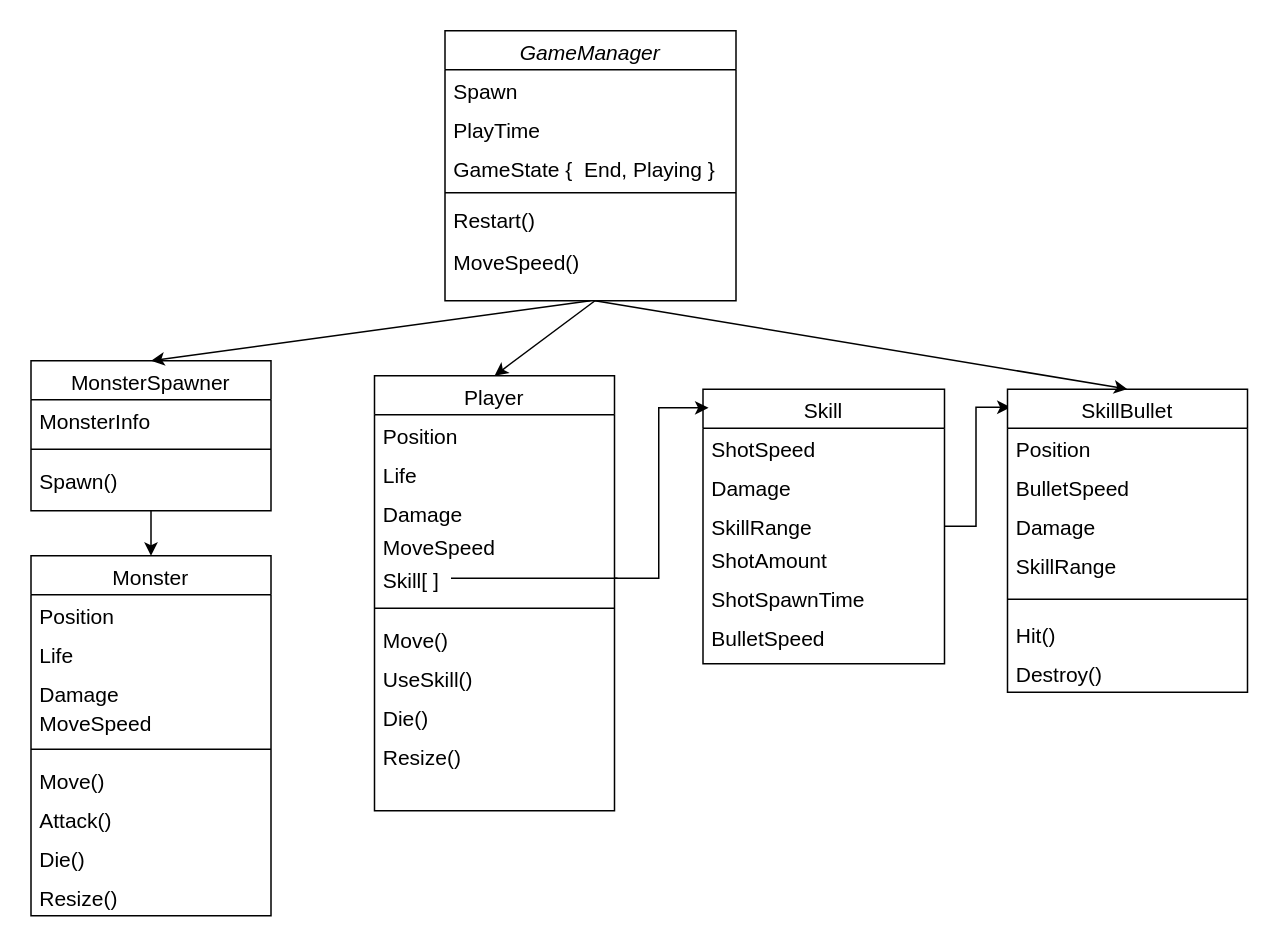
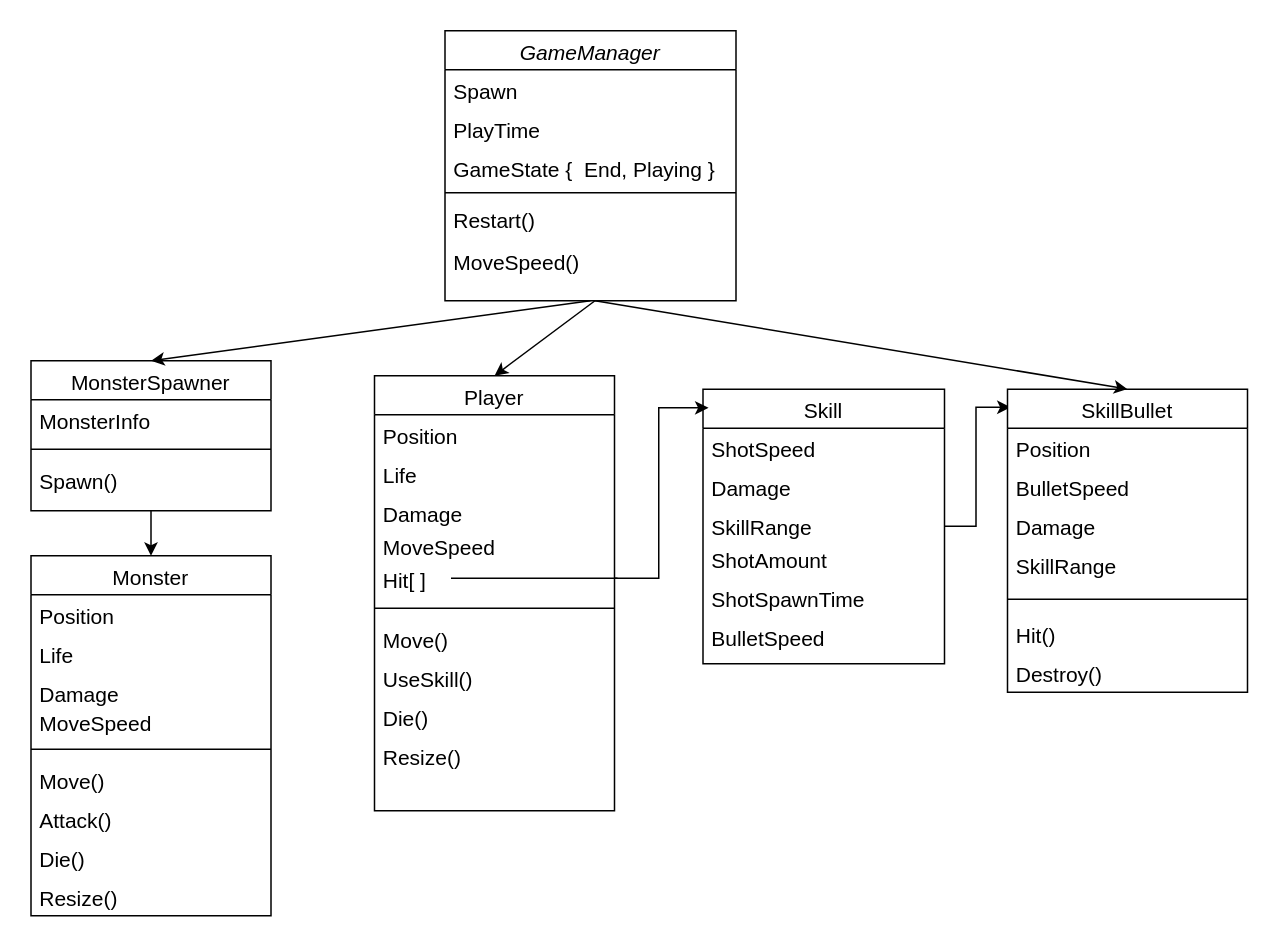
  <mxCell id="0" />
  <mxCell id="1" parent="0" />
  <mxCell id="2" value="GameManager" style="swimlane;fontStyle=2;align=center;verticalAlign=top;childLayout=stackLayout;horizontal=1;startSize=26;horizontalStack=0;resizeParent=1;resizeLast=0;collapsible=1;marginBottom=0;rounded=0;shadow=0;strokeWidth=1;fontSize=14;" vertex="1" parent="1"><mxGeometry x="296" y="20" width="194" height="180" as="geometry"><mxRectangle x="230" y="140" width="160" height="26" as="alternateBounds" /></mxGeometry></mxCell>
  <mxCell id="3" value="Spawn" style="text;align=left;verticalAlign=top;spacingLeft=4;spacingRight=4;overflow=hidden;rotatable=0;points=[[0,0.5],[1,0.5]];portConstraint=eastwest;fontSize=14;" vertex="1" parent="2"><mxGeometry y="26" width="194" height="26" as="geometry" /></mxCell>
  <mxCell id="4" value="PlayTime" style="text;align=left;verticalAlign=top;spacingLeft=4;spacingRight=4;overflow=hidden;rotatable=0;points=[[0,0.5],[1,0.5]];portConstraint=eastwest;rounded=0;shadow=0;html=0;fontSize=14;" vertex="1" parent="2"><mxGeometry y="52" width="194" height="26" as="geometry" /></mxCell>
  <mxCell id="5" value="GameState {  End, Playing }" style="text;align=left;verticalAlign=top;spacingLeft=4;spacingRight=4;overflow=hidden;rotatable=0;points=[[0,0.5],[1,0.5]];portConstraint=eastwest;rounded=0;shadow=0;html=0;fontSize=14;" vertex="1" parent="2"><mxGeometry y="78" width="194" height="26" as="geometry" /></mxCell>
  <mxCell id="6" value="" style="line;html=1;strokeWidth=1;align=left;verticalAlign=middle;spacingTop=-1;spacingLeft=3;spacingRight=3;rotatable=0;labelPosition=right;points=[];portConstraint=eastwest;fontSize=14;" vertex="1" parent="2"><mxGeometry y="104" width="194" height="8" as="geometry" /></mxCell>
  <mxCell id="7" value="Restart()" style="text;align=left;verticalAlign=top;spacingLeft=4;spacingRight=4;overflow=hidden;rotatable=0;points=[[0,0.5],[1,0.5]];portConstraint=eastwest;fontSize=14;" vertex="1" parent="2"><mxGeometry y="112" width="194" height="28" as="geometry" /></mxCell>
  <mxCell id="8" value="MoveSpeed()" style="text;align=left;verticalAlign=top;spacingLeft=4;spacingRight=4;overflow=hidden;rotatable=0;points=[[0,0.5],[1,0.5]];portConstraint=eastwest;fontSize=14;" vertex="1" parent="2"><mxGeometry y="140" width="194" height="28" as="geometry" /></mxCell>
  <mxCell id="9" value="Player" style="swimlane;fontStyle=0;align=center;verticalAlign=top;childLayout=stackLayout;horizontal=1;startSize=26;horizontalStack=0;resizeParent=1;resizeLast=0;collapsible=1;marginBottom=0;rounded=0;shadow=0;strokeWidth=1;fontSize=14;" vertex="1" parent="1"><mxGeometry x="249" y="250" width="160" height="289.92" as="geometry"><mxRectangle x="550" y="140" width="160" height="26" as="alternateBounds" /></mxGeometry></mxCell>
  <mxCell id="10" value="Position" style="text;align=left;verticalAlign=top;spacingLeft=4;spacingRight=4;overflow=hidden;rotatable=0;points=[[0,0.5],[1,0.5]];portConstraint=eastwest;fontSize=14;" vertex="1" parent="9"><mxGeometry y="26" width="160" height="26" as="geometry" /></mxCell>
  <mxCell id="11" value="Life" style="text;align=left;verticalAlign=top;spacingLeft=4;spacingRight=4;overflow=hidden;rotatable=0;points=[[0,0.5],[1,0.5]];portConstraint=eastwest;rounded=0;shadow=0;html=0;fontSize=14;" vertex="1" parent="9"><mxGeometry y="52" width="160" height="26" as="geometry" /></mxCell>
  <mxCell id="12" value="Damage" style="text;align=left;verticalAlign=top;spacingLeft=4;spacingRight=4;overflow=hidden;rotatable=0;points=[[0,0.5],[1,0.5]];portConstraint=eastwest;rounded=0;shadow=0;html=0;fontSize=14;" vertex="1" parent="9"><mxGeometry y="78" width="160" height="22" as="geometry" /></mxCell>
  <mxCell id="13" value="MoveSpeed" style="text;align=left;verticalAlign=top;spacingLeft=4;spacingRight=4;overflow=hidden;rotatable=0;points=[[0,0.5],[1,0.5]];portConstraint=eastwest;rounded=0;shadow=0;html=0;fontSize=14;" vertex="1" parent="9"><mxGeometry y="100" width="160" height="22" as="geometry" /></mxCell>
- <mxCell id="14" value="Skill[ ]" style="text;align=left;verticalAlign=top;spacingLeft=4;spacingRight=4;overflow=hidden;rotatable=0;points=[[0,0.5],[1,0.5]];portConstraint=eastwest;rounded=0;shadow=0;html=0;fontSize=14;" vertex="1" parent="9"><mxGeometry y="122" width="160" height="26" as="geometry" /></mxCell>
+ <mxCell id="14" value="Hit[ ]" style="text;align=left;verticalAlign=top;spacingLeft=4;spacingRight=4;overflow=hidden;rotatable=0;points=[[0,0.5],[1,0.5]];portConstraint=eastwest;rounded=0;shadow=0;html=0;fontSize=14;" vertex="1" parent="9"><mxGeometry y="122" width="160" height="26" as="geometry" /></mxCell>
  <mxCell id="15" value="" style="line;html=1;strokeWidth=1;align=left;verticalAlign=middle;spacingTop=-1;spacingLeft=3;spacingRight=3;rotatable=0;labelPosition=right;points=[];portConstraint=eastwest;fontSize=14;" vertex="1" parent="9"><mxGeometry y="148" width="160" height="14" as="geometry" /></mxCell>
  <mxCell id="16" value="Move()" style="text;align=left;verticalAlign=top;spacingLeft=4;spacingRight=4;overflow=hidden;rotatable=0;points=[[0,0.5],[1,0.5]];portConstraint=eastwest;fontSize=14;" vertex="1" parent="9"><mxGeometry y="162" width="160" height="26" as="geometry" /></mxCell>
  <mxCell id="17" value="UseSkill()" style="text;align=left;verticalAlign=top;spacingLeft=4;spacingRight=4;overflow=hidden;rotatable=0;points=[[0,0.5],[1,0.5]];portConstraint=eastwest;fontSize=14;" vertex="1" parent="9"><mxGeometry y="188" width="160" height="26" as="geometry" /></mxCell>
  <mxCell id="18" value="Die()" style="text;align=left;verticalAlign=top;spacingLeft=4;spacingRight=4;overflow=hidden;rotatable=0;points=[[0,0.5],[1,0.5]];portConstraint=eastwest;fontSize=14;" vertex="1" parent="9"><mxGeometry y="214" width="160" height="26" as="geometry" /></mxCell>
  <mxCell id="19" value="Resize()" style="text;align=left;verticalAlign=top;spacingLeft=4;spacingRight=4;overflow=hidden;rotatable=0;points=[[0,0.5],[1,0.5]];portConstraint=eastwest;fontSize=14;" vertex="1" parent="9"><mxGeometry y="240" width="160" height="26" as="geometry" /></mxCell>
  <mxCell id="20" value="Monster" style="swimlane;fontStyle=0;align=center;verticalAlign=top;childLayout=stackLayout;horizontal=1;startSize=26;horizontalStack=0;resizeParent=1;resizeLast=0;collapsible=1;marginBottom=0;rounded=0;shadow=0;strokeWidth=1;fontSize=14;" vertex="1" parent="1"><mxGeometry x="20" y="370" width="160" height="240" as="geometry"><mxRectangle x="550" y="140" width="160" height="26" as="alternateBounds" /></mxGeometry></mxCell>
  <mxCell id="21" value="Position" style="text;align=left;verticalAlign=top;spacingLeft=4;spacingRight=4;overflow=hidden;rotatable=0;points=[[0,0.5],[1,0.5]];portConstraint=eastwest;fontSize=14;" vertex="1" parent="20"><mxGeometry y="26" width="160" height="26" as="geometry" /></mxCell>
  <mxCell id="22" value="Life" style="text;align=left;verticalAlign=top;spacingLeft=4;spacingRight=4;overflow=hidden;rotatable=0;points=[[0,0.5],[1,0.5]];portConstraint=eastwest;rounded=0;shadow=0;html=0;fontSize=14;" vertex="1" parent="20"><mxGeometry y="52" width="160" height="26" as="geometry" /></mxCell>
  <mxCell id="23" value="Damage" style="text;align=left;verticalAlign=top;spacingLeft=4;spacingRight=4;overflow=hidden;rotatable=0;points=[[0,0.5],[1,0.5]];portConstraint=eastwest;rounded=0;shadow=0;html=0;fontSize=14;" vertex="1" parent="20"><mxGeometry y="78" width="160" height="22" as="geometry" /></mxCell>
  <mxCell id="24" value="MoveSpeed" style="text;align=left;verticalAlign=bottom;spacingLeft=4;spacingRight=4;overflow=hidden;rotatable=0;points=[[0,0.5],[1,0.5]];portConstraint=eastwest;rounded=0;shadow=0;html=0;fontSize=14;" vertex="1" parent="20"><mxGeometry y="100" width="160" height="22" as="geometry" /></mxCell>
  <mxCell id="25" value="" style="line;html=1;strokeWidth=1;align=left;verticalAlign=middle;spacingTop=-1;spacingLeft=3;spacingRight=3;rotatable=0;labelPosition=right;points=[];portConstraint=eastwest;fontSize=14;" vertex="1" parent="20"><mxGeometry y="122" width="160" height="14" as="geometry" /></mxCell>
  <mxCell id="26" value="Move()" style="text;align=left;verticalAlign=top;spacingLeft=4;spacingRight=4;overflow=hidden;rotatable=0;points=[[0,0.5],[1,0.5]];portConstraint=eastwest;fontSize=14;" vertex="1" parent="20"><mxGeometry y="136" width="160" height="26" as="geometry" /></mxCell>
  <mxCell id="27" value="Attack()" style="text;align=left;verticalAlign=top;spacingLeft=4;spacingRight=4;overflow=hidden;rotatable=0;points=[[0,0.5],[1,0.5]];portConstraint=eastwest;fontSize=14;" vertex="1" parent="20"><mxGeometry y="162" width="160" height="26" as="geometry" /></mxCell>
  <mxCell id="28" value="Die()" style="text;align=left;verticalAlign=top;spacingLeft=4;spacingRight=4;overflow=hidden;rotatable=0;points=[[0,0.5],[1,0.5]];portConstraint=eastwest;fontSize=14;" vertex="1" parent="20"><mxGeometry y="188" width="160" height="26" as="geometry" /></mxCell>
  <mxCell id="29" value="Resize()" style="text;align=left;verticalAlign=top;spacingLeft=4;spacingRight=4;overflow=hidden;rotatable=0;points=[[0,0.5],[1,0.5]];portConstraint=eastwest;fontSize=14;" vertex="1" parent="20"><mxGeometry y="214" width="160" height="26" as="geometry" /></mxCell>
  <mxCell id="30" value="MonsterSpawner" style="swimlane;fontStyle=0;align=center;verticalAlign=top;childLayout=stackLayout;horizontal=1;startSize=26;horizontalStack=0;resizeParent=1;resizeLast=0;collapsible=1;marginBottom=0;rounded=0;shadow=0;strokeWidth=1;fontSize=14;" vertex="1" parent="1"><mxGeometry x="20" y="240" width="160" height="100" as="geometry"><mxRectangle x="550" y="140" width="160" height="26" as="alternateBounds" /></mxGeometry></mxCell>
  <mxCell id="31" value="MonsterInfo" style="text;align=left;verticalAlign=top;spacingLeft=4;spacingRight=4;overflow=hidden;rotatable=0;points=[[0,0.5],[1,0.5]];portConstraint=eastwest;fontSize=14;" vertex="1" parent="30"><mxGeometry y="26" width="160" height="26" as="geometry" /></mxCell>
  <mxCell id="32" value="" style="line;html=1;strokeWidth=1;align=left;verticalAlign=middle;spacingTop=-1;spacingLeft=3;spacingRight=3;rotatable=0;labelPosition=right;points=[];portConstraint=eastwest;fontSize=14;" vertex="1" parent="30"><mxGeometry y="52" width="160" height="14" as="geometry" /></mxCell>
  <mxCell id="33" value="Spawn()" style="text;align=left;verticalAlign=top;spacingLeft=4;spacingRight=4;overflow=hidden;rotatable=0;points=[[0,0.5],[1,0.5]];portConstraint=eastwest;fontSize=14;" vertex="1" parent="30"><mxGeometry y="66" width="160" height="26" as="geometry" /></mxCell>
  <mxCell id="34" style="edgeStyle=orthogonalEdgeStyle;rounded=0;orthogonalLoop=1;jettySize=auto;html=1;entryX=0.013;entryY=0.06;entryDx=0;entryDy=0;fontSize=14;entryPerimeter=0;" edge="1" parent="1" source="35" target="41"><mxGeometry relative="1" as="geometry"><mxPoint x="672" y="340.92" as="targetPoint" /></mxGeometry></mxCell>
  <mxCell id="35" value="Skill" style="swimlane;fontStyle=0;align=center;verticalAlign=top;childLayout=stackLayout;horizontal=1;startSize=26;horizontalStack=0;resizeParent=1;resizeLast=0;collapsible=1;marginBottom=0;rounded=0;shadow=0;strokeWidth=1;fontSize=14;" vertex="1" parent="1"><mxGeometry x="468" y="258.92" width="161" height="183" as="geometry"><mxRectangle x="550" y="140" width="160" height="26" as="alternateBounds" /></mxGeometry></mxCell>
  <mxCell id="36" value="ShotSpeed" style="text;align=left;verticalAlign=top;spacingLeft=4;spacingRight=4;overflow=hidden;rotatable=0;points=[[0,0.5],[1,0.5]];portConstraint=eastwest;fontSize=14;" vertex="1" parent="35"><mxGeometry y="26" width="161" height="26" as="geometry" /></mxCell>
  <mxCell id="37" value="Damage" style="text;align=left;verticalAlign=top;spacingLeft=4;spacingRight=4;overflow=hidden;rotatable=0;points=[[0,0.5],[1,0.5]];portConstraint=eastwest;rounded=0;shadow=0;html=0;fontSize=14;" vertex="1" parent="35"><mxGeometry y="52" width="161" height="26" as="geometry" /></mxCell>
  <mxCell id="38" value="SkillRange" style="text;align=left;verticalAlign=top;spacingLeft=4;spacingRight=4;overflow=hidden;rotatable=0;points=[[0,0.5],[1,0.5]];portConstraint=eastwest;rounded=0;shadow=0;html=0;fontSize=14;" vertex="1" parent="35"><mxGeometry y="78" width="161" height="22" as="geometry" /></mxCell>
  <mxCell id="39" value="ShotAmount" style="text;align=left;verticalAlign=top;spacingLeft=4;spacingRight=4;overflow=hidden;rotatable=0;points=[[0,0.5],[1,0.5]];portConstraint=eastwest;fontSize=14;" vertex="1" parent="35"><mxGeometry y="100" width="161" height="26" as="geometry" /></mxCell>
  <mxCell id="40" value="ShotSpawnTime" style="text;align=left;verticalAlign=top;spacingLeft=4;spacingRight=4;overflow=hidden;rotatable=0;points=[[0,0.5],[1,0.5]];portConstraint=eastwest;fontSize=14;" vertex="1" parent="35"><mxGeometry y="126" width="161" height="26" as="geometry" /></mxCell>
  <mxCell id="41" value="SkillBullet" style="swimlane;fontStyle=0;align=center;verticalAlign=top;childLayout=stackLayout;horizontal=1;startSize=26;horizontalStack=0;resizeParent=1;resizeLast=0;collapsible=1;marginBottom=0;rounded=0;shadow=0;strokeWidth=1;fontSize=14;" vertex="1" parent="1"><mxGeometry x="671" y="258.92" width="160" height="202" as="geometry"><mxRectangle x="550" y="140" width="160" height="26" as="alternateBounds" /></mxGeometry></mxCell>
  <mxCell id="42" value="Position" style="text;align=left;verticalAlign=top;spacingLeft=4;spacingRight=4;overflow=hidden;rotatable=0;points=[[0,0.5],[1,0.5]];portConstraint=eastwest;fontSize=14;" vertex="1" parent="41"><mxGeometry y="26" width="160" height="26" as="geometry" /></mxCell>
  <mxCell id="43" value="BulletSpeed" style="text;align=left;verticalAlign=top;spacingLeft=4;spacingRight=4;overflow=hidden;rotatable=0;points=[[0,0.5],[1,0.5]];portConstraint=eastwest;fontSize=14;" vertex="1" parent="41"><mxGeometry y="52" width="160" height="26" as="geometry" /></mxCell>
  <mxCell id="44" value="Damage" style="text;align=left;verticalAlign=top;spacingLeft=4;spacingRight=4;overflow=hidden;rotatable=0;points=[[0,0.5],[1,0.5]];portConstraint=eastwest;rounded=0;shadow=0;html=0;fontSize=14;" vertex="1" parent="41"><mxGeometry y="78" width="160" height="26" as="geometry" /></mxCell>
  <mxCell id="45" value="SkillRange" style="text;align=left;verticalAlign=top;spacingLeft=4;spacingRight=4;overflow=hidden;rotatable=0;points=[[0,0.5],[1,0.5]];portConstraint=eastwest;fontSize=14;" vertex="1" parent="41"><mxGeometry y="104" width="160" height="26" as="geometry" /></mxCell>
  <mxCell id="46" value="" style="line;html=1;strokeWidth=1;align=left;verticalAlign=middle;spacingTop=-1;spacingLeft=3;spacingRight=3;rotatable=0;labelPosition=right;points=[];portConstraint=eastwest;fontSize=14;" vertex="1" parent="41"><mxGeometry y="130" width="160" height="20" as="geometry" /></mxCell>
  <mxCell id="47" value="Hit()" style="text;align=left;verticalAlign=top;spacingLeft=4;spacingRight=4;overflow=hidden;rotatable=0;points=[[0,0.5],[1,0.5]];portConstraint=eastwest;fontSize=14;" vertex="1" parent="41"><mxGeometry y="150" width="160" height="26" as="geometry" /></mxCell>
  <mxCell id="48" value="Destroy()" style="text;align=left;verticalAlign=top;spacingLeft=4;spacingRight=4;overflow=hidden;rotatable=0;points=[[0,0.5],[1,0.5]];portConstraint=eastwest;fontSize=14;" vertex="1" parent="41"><mxGeometry y="176" width="160" height="26" as="geometry" /></mxCell>
  <mxCell id="49" style="edgeStyle=orthogonalEdgeStyle;rounded=0;orthogonalLoop=1;jettySize=auto;html=1;entryX=0.023;entryY=0.068;entryDx=0;entryDy=0;entryPerimeter=0;fontSize=14;" edge="1" parent="1" source="14" target="35"><mxGeometry relative="1" as="geometry" /></mxCell>
  <mxCell id="50" value="" style="endArrow=none;html=1;rounded=0;fontSize=14;" edge="1" parent="1"><mxGeometry width="50" height="50" relative="1" as="geometry"><mxPoint x="300" y="384.92" as="sourcePoint" /><mxPoint x="411" y="384.92" as="targetPoint" /></mxGeometry></mxCell>
  <mxCell id="51" value="BulletSpeed" style="text;align=left;verticalAlign=top;spacingLeft=4;spacingRight=4;overflow=hidden;rotatable=0;points=[[0,0.5],[1,0.5]];portConstraint=eastwest;fontSize=14;" vertex="1" parent="1"><mxGeometry x="468" y="410.92" width="161" height="26" as="geometry" /></mxCell>
  <mxCell id="52" value="" style="endArrow=classic;html=1;rounded=0;entryX=0.5;entryY=0;entryDx=0;entryDy=0;exitX=0.5;exitY=1;exitDx=0;exitDy=0;" edge="1" parent="1" source="2" target="30"><mxGeometry width="50" height="50" relative="1" as="geometry"><mxPoint x="276" y="380" as="sourcePoint" /><mxPoint x="326" y="330" as="targetPoint" /></mxGeometry></mxCell>
  <mxCell id="53" value="" style="endArrow=classic;html=1;rounded=0;exitX=0.5;exitY=1;exitDx=0;exitDy=0;entryX=0.5;entryY=0;entryDx=0;entryDy=0;" edge="1" parent="1" source="30" target="20"><mxGeometry width="50" height="50" relative="1" as="geometry"><mxPoint x="155" y="340" as="sourcePoint" /><mxPoint x="205" y="290" as="targetPoint" /></mxGeometry></mxCell>
  <mxCell id="54" value="" style="endArrow=classic;html=1;rounded=0;entryX=0.5;entryY=0;entryDx=0;entryDy=0;" edge="1" parent="1" target="9"><mxGeometry width="50" height="50" relative="1" as="geometry"><mxPoint x="396" y="200" as="sourcePoint" /><mxPoint x="396" y="230" as="targetPoint" /></mxGeometry></mxCell>
  <mxCell id="55" value="" style="endArrow=classic;html=1;rounded=0;entryX=0.5;entryY=0;entryDx=0;entryDy=0;" edge="1" parent="1" target="41"><mxGeometry width="50" height="50" relative="1" as="geometry"><mxPoint x="396" y="200" as="sourcePoint" /><mxPoint x="396" y="230" as="targetPoint" /></mxGeometry></mxCell>
